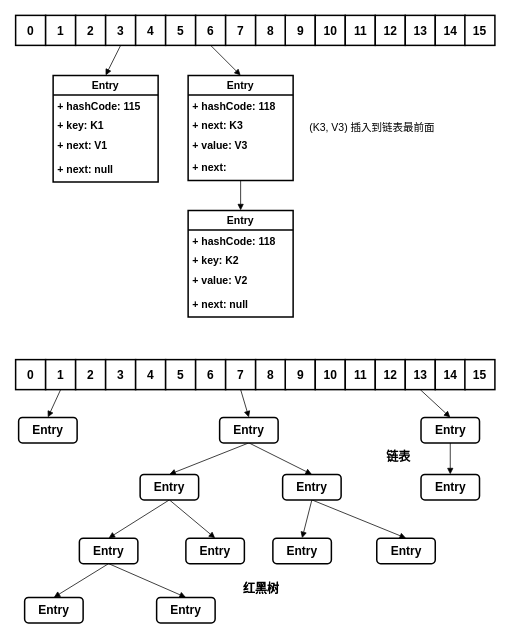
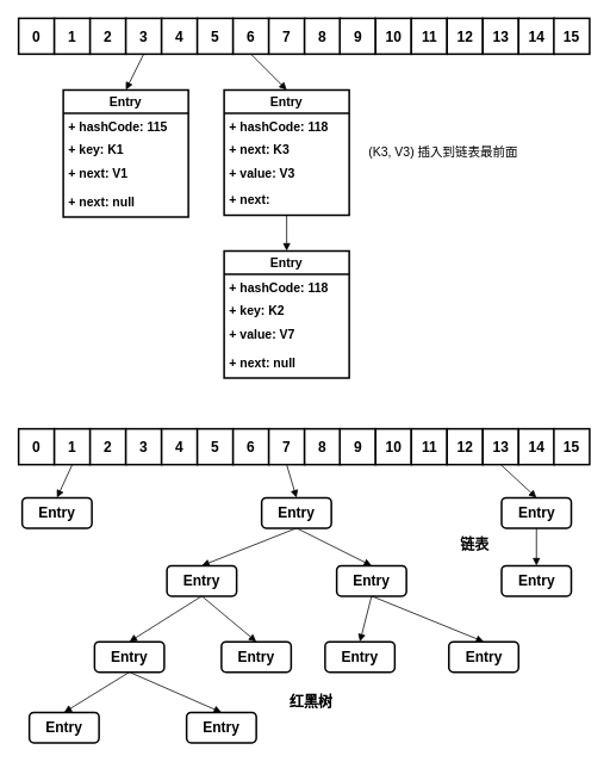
  <mxCell id="0" />
  <mxCell id="1" parent="0" />
  <mxCell id="2" value="0" style="whiteSpace=wrap;html=1;aspect=fixed;fontSize=16;fontStyle=1;strokeWidth=2;" parent="1" vertex="1"><mxGeometry x="20" y="20" width="40" height="40" as="geometry" /></mxCell>
  <mxCell id="3" value="1" style="whiteSpace=wrap;html=1;aspect=fixed;fontSize=16;fontStyle=1;strokeWidth=2;" parent="1" vertex="1"><mxGeometry x="60" y="20" width="40" height="40" as="geometry" /></mxCell>
  <mxCell id="4" value="2" style="whiteSpace=wrap;html=1;aspect=fixed;fontSize=16;fontStyle=1;strokeWidth=2;" parent="1" vertex="1"><mxGeometry x="100" y="20" width="40" height="40" as="geometry" /></mxCell>
  <mxCell id="5" style="edgeStyle=none;rounded=0;orthogonalLoop=1;jettySize=auto;html=1;exitX=0.5;exitY=1;exitDx=0;exitDy=0;entryX=0.5;entryY=0;entryDx=0;entryDy=0;endArrow=block;endFill=1;fontSize=16;" parent="1" source="6" target="20" edge="1"><mxGeometry relative="1" as="geometry" /></mxCell>
  <mxCell id="6" value="3" style="whiteSpace=wrap;html=1;aspect=fixed;fontSize=16;fontStyle=1;strokeWidth=2;" parent="1" vertex="1"><mxGeometry x="140" y="20" width="40" height="40" as="geometry" /></mxCell>
  <mxCell id="7" value="4" style="whiteSpace=wrap;html=1;aspect=fixed;fontSize=16;fontStyle=1;strokeWidth=2;" parent="1" vertex="1"><mxGeometry x="180" y="20" width="40" height="40" as="geometry" /></mxCell>
  <mxCell id="8" value="5" style="whiteSpace=wrap;html=1;aspect=fixed;fontSize=16;fontStyle=1;strokeWidth=2;" parent="1" vertex="1"><mxGeometry x="220" y="20" width="40" height="40" as="geometry" /></mxCell>
  <mxCell id="9" style="edgeStyle=none;rounded=0;orthogonalLoop=1;jettySize=auto;html=1;exitX=0.5;exitY=1;exitDx=0;exitDy=0;entryX=0.5;entryY=0;entryDx=0;entryDy=0;endArrow=block;endFill=1;fontSize=16;" parent="1" source="10" target="26" edge="1"><mxGeometry relative="1" as="geometry" /></mxCell>
  <mxCell id="10" value="6" style="whiteSpace=wrap;html=1;aspect=fixed;fontSize=16;fontStyle=1;strokeWidth=2;" parent="1" vertex="1"><mxGeometry x="260" y="20" width="40" height="40" as="geometry" /></mxCell>
  <mxCell id="11" value="7" style="whiteSpace=wrap;html=1;aspect=fixed;fontSize=16;fontStyle=1;strokeWidth=2;" parent="1" vertex="1"><mxGeometry x="300" y="20" width="40" height="40" as="geometry" /></mxCell>
  <mxCell id="12" value="8" style="whiteSpace=wrap;html=1;aspect=fixed;fontSize=16;fontStyle=1;strokeWidth=2;" parent="1" vertex="1"><mxGeometry x="340" y="20" width="40" height="40" as="geometry" /></mxCell>
  <mxCell id="13" value="9" style="whiteSpace=wrap;html=1;aspect=fixed;fontSize=16;fontStyle=1;strokeWidth=2;" parent="1" vertex="1"><mxGeometry x="379.52" y="20" width="40" height="40" as="geometry" /></mxCell>
  <mxCell id="14" value="10" style="whiteSpace=wrap;html=1;aspect=fixed;fontSize=16;fontStyle=1;strokeWidth=2;" parent="1" vertex="1"><mxGeometry x="419.52" y="20" width="40" height="40" as="geometry" /></mxCell>
  <mxCell id="15" value="11" style="whiteSpace=wrap;html=1;aspect=fixed;fontSize=16;fontStyle=1;strokeWidth=2;" parent="1" vertex="1"><mxGeometry x="459.52" y="20" width="40" height="40" as="geometry" /></mxCell>
  <mxCell id="16" value="12" style="whiteSpace=wrap;html=1;aspect=fixed;fontSize=16;fontStyle=1;strokeWidth=2;" parent="1" vertex="1"><mxGeometry x="499.52" y="20" width="40" height="40" as="geometry" /></mxCell>
  <mxCell id="17" value="13" style="whiteSpace=wrap;html=1;aspect=fixed;fontSize=16;fontStyle=1;strokeWidth=2;" parent="1" vertex="1"><mxGeometry x="539.52" y="20" width="40" height="40" as="geometry" /></mxCell>
  <mxCell id="18" value="14" style="whiteSpace=wrap;html=1;aspect=fixed;fontSize=16;fontStyle=1;strokeWidth=2;" parent="1" vertex="1"><mxGeometry x="579.52" y="20" width="40" height="40" as="geometry" /></mxCell>
  <mxCell id="19" value="15" style="whiteSpace=wrap;html=1;aspect=fixed;fontSize=16;fontStyle=1;strokeWidth=2;" parent="1" vertex="1"><mxGeometry x="619.04" y="20" width="40" height="40" as="geometry" /></mxCell>
  <mxCell id="20" value="Entry" style="swimlane;fontStyle=1;childLayout=stackLayout;horizontal=1;startSize=26;fillColor=none;horizontalStack=0;resizeParent=1;resizeParentMax=0;resizeLast=0;collapsible=1;marginBottom=0;fontSize=14;strokeWidth=2;" parent="1" vertex="1"><mxGeometry x="70" y="100" width="140" height="142" as="geometry" /></mxCell>
  <mxCell id="21" value="+ hashCode: 115" style="text;strokeColor=none;fillColor=none;align=left;verticalAlign=top;spacingLeft=4;spacingRight=4;overflow=hidden;rotatable=0;points=[[0,0.5],[1,0.5]];portConstraint=eastwest;fontStyle=1;fontSize=14;" parent="20" vertex="1"><mxGeometry y="26" width="140" height="26" as="geometry" /></mxCell>
  <mxCell id="22" value="+ key: K1" style="text;strokeColor=none;fillColor=none;align=left;verticalAlign=top;spacingLeft=4;spacingRight=4;overflow=hidden;rotatable=0;points=[[0,0.5],[1,0.5]];portConstraint=eastwest;fontStyle=1;fontSize=14;" parent="20" vertex="1"><mxGeometry y="52" width="140" height="26" as="geometry" /></mxCell>
  <mxCell id="23" value="+ next: V1" style="text;strokeColor=none;fillColor=none;align=left;verticalAlign=top;spacingLeft=4;spacingRight=4;overflow=hidden;rotatable=0;points=[[0,0.5],[1,0.5]];portConstraint=eastwest;fontStyle=1;fontSize=14;" parent="20" vertex="1"><mxGeometry y="78" width="140" height="32" as="geometry" /></mxCell>
  <mxCell id="24" value="+ next: null" style="text;strokeColor=none;fillColor=none;align=left;verticalAlign=top;spacingLeft=4;spacingRight=4;overflow=hidden;rotatable=0;points=[[0,0.5],[1,0.5]];portConstraint=eastwest;fontStyle=1;fontSize=14;" parent="20" vertex="1"><mxGeometry y="110" width="140" height="32" as="geometry" /></mxCell>
  <mxCell id="25" style="edgeStyle=none;rounded=0;orthogonalLoop=1;jettySize=auto;html=1;entryX=0.5;entryY=0;entryDx=0;entryDy=0;endArrow=block;endFill=1;fontSize=14;" parent="1" source="26" target="31" edge="1"><mxGeometry relative="1" as="geometry" /></mxCell>
  <mxCell id="26" value="Entry" style="swimlane;fontStyle=1;childLayout=stackLayout;horizontal=1;startSize=26;fillColor=none;horizontalStack=0;resizeParent=1;resizeParentMax=0;resizeLast=0;collapsible=1;marginBottom=0;fontSize=14;strokeWidth=2;" parent="1" vertex="1"><mxGeometry x="250" y="100" width="140" height="140" as="geometry" /></mxCell>
  <mxCell id="27" value="+ hashCode: 118" style="text;strokeColor=none;fillColor=none;align=left;verticalAlign=top;spacingLeft=4;spacingRight=4;overflow=hidden;rotatable=0;points=[[0,0.5],[1,0.5]];portConstraint=eastwest;fontStyle=1;fontSize=14;" parent="26" vertex="1"><mxGeometry y="26" width="140" height="26" as="geometry" /></mxCell>
  <mxCell id="28" value="+ next: K3" style="text;strokeColor=none;fillColor=none;align=left;verticalAlign=top;spacingLeft=4;spacingRight=4;overflow=hidden;rotatable=0;points=[[0,0.5],[1,0.5]];portConstraint=eastwest;fontStyle=1;fontSize=14;" parent="26" vertex="1"><mxGeometry y="52" width="140" height="26" as="geometry" /></mxCell>
  <mxCell id="29" value="+ value: V3" style="text;strokeColor=none;fillColor=none;align=left;verticalAlign=top;spacingLeft=4;spacingRight=4;overflow=hidden;rotatable=0;points=[[0,0.5],[1,0.5]];portConstraint=eastwest;fontStyle=1;fontSize=14;" parent="26" vertex="1"><mxGeometry y="78" width="140" height="62" as="geometry" /></mxCell>
  <mxCell id="30" value="+ next: " style="text;strokeColor=none;fillColor=none;align=left;verticalAlign=top;spacingLeft=4;spacingRight=4;overflow=hidden;rotatable=0;points=[[0,0.5],[1,0.5]];portConstraint=eastwest;fontStyle=1;fontSize=14;" parent="1" vertex="1"><mxGeometry x="250" y="208" width="140" height="32" as="geometry" /></mxCell>
  <mxCell id="31" value="Entry" style="swimlane;fontStyle=1;childLayout=stackLayout;horizontal=1;startSize=26;fillColor=none;horizontalStack=0;resizeParent=1;resizeParentMax=0;resizeLast=0;collapsible=1;marginBottom=0;fontSize=14;strokeWidth=2;" parent="1" vertex="1"><mxGeometry x="250" y="280" width="140" height="142" as="geometry" /></mxCell>
  <mxCell id="32" value="+ hashCode: 118" style="text;strokeColor=none;fillColor=none;align=left;verticalAlign=top;spacingLeft=4;spacingRight=4;overflow=hidden;rotatable=0;points=[[0,0.5],[1,0.5]];portConstraint=eastwest;fontStyle=1;fontSize=14;" parent="31" vertex="1"><mxGeometry y="26" width="140" height="26" as="geometry" /></mxCell>
  <mxCell id="33" value="+ key: K2" style="text;strokeColor=none;fillColor=none;align=left;verticalAlign=top;spacingLeft=4;spacingRight=4;overflow=hidden;rotatable=0;points=[[0,0.5],[1,0.5]];portConstraint=eastwest;fontStyle=1;fontSize=14;" parent="31" vertex="1"><mxGeometry y="52" width="140" height="26" as="geometry" /></mxCell>
- <mxCell id="34" value="+ value: V2" style="text;strokeColor=none;fillColor=none;align=left;verticalAlign=top;spacingLeft=4;spacingRight=4;overflow=hidden;rotatable=0;points=[[0,0.5],[1,0.5]];portConstraint=eastwest;fontStyle=1;fontSize=14;" parent="31" vertex="1"><mxGeometry y="78" width="140" height="32" as="geometry" /></mxCell>
+ <mxCell id="34" value="+ value: V7" style="text;strokeColor=none;fillColor=none;align=left;verticalAlign=top;spacingLeft=4;spacingRight=4;overflow=hidden;rotatable=0;points=[[0,0.5],[1,0.5]];portConstraint=eastwest;fontStyle=1;fontSize=14;" parent="31" vertex="1"><mxGeometry y="78" width="140" height="32" as="geometry" /></mxCell>
  <mxCell id="35" value="+ next: null" style="text;strokeColor=none;fillColor=none;align=left;verticalAlign=top;spacingLeft=4;spacingRight=4;overflow=hidden;rotatable=0;points=[[0,0.5],[1,0.5]];portConstraint=eastwest;fontStyle=1;fontSize=14;" parent="31" vertex="1"><mxGeometry y="110" width="140" height="32" as="geometry" /></mxCell>
  <mxCell id="36" value="(K3, V3) 插入到链表最前面" style="text;html=1;align=center;verticalAlign=middle;resizable=0;points=[];autosize=1;fontSize=14;" parent="1" vertex="1"><mxGeometry x="405" y="160" width="180" height="20" as="geometry" /></mxCell>
  <mxCell id="37" value="0" style="whiteSpace=wrap;html=1;aspect=fixed;fontSize=16;fontStyle=1;strokeWidth=2;" vertex="1" parent="1"><mxGeometry x="20" y="479" width="40" height="40" as="geometry" /></mxCell>
  <mxCell id="38" style="edgeStyle=none;rounded=0;orthogonalLoop=1;jettySize=auto;html=1;exitX=0.5;exitY=1;exitDx=0;exitDy=0;entryX=0.5;entryY=0;entryDx=0;entryDy=0;endArrow=block;endFill=1;fontSize=16;" edge="1" parent="1" source="39" target="56"><mxGeometry relative="1" as="geometry" /></mxCell>
  <mxCell id="39" value="1" style="whiteSpace=wrap;html=1;aspect=fixed;fontSize=16;fontStyle=1;strokeWidth=2;" vertex="1" parent="1"><mxGeometry x="60" y="479" width="40" height="40" as="geometry" /></mxCell>
  <mxCell id="40" value="2" style="whiteSpace=wrap;html=1;aspect=fixed;fontSize=16;fontStyle=1;strokeWidth=2;" vertex="1" parent="1"><mxGeometry x="100" y="479" width="40" height="40" as="geometry" /></mxCell>
  <mxCell id="41" value="3" style="whiteSpace=wrap;html=1;aspect=fixed;fontSize=16;fontStyle=1;strokeWidth=2;" vertex="1" parent="1"><mxGeometry x="140" y="479" width="40" height="40" as="geometry" /></mxCell>
  <mxCell id="42" value="4" style="whiteSpace=wrap;html=1;aspect=fixed;fontSize=16;fontStyle=1;strokeWidth=2;" vertex="1" parent="1"><mxGeometry x="180" y="479" width="40" height="40" as="geometry" /></mxCell>
  <mxCell id="43" value="5" style="whiteSpace=wrap;html=1;aspect=fixed;fontSize=16;fontStyle=1;strokeWidth=2;" vertex="1" parent="1"><mxGeometry x="220" y="479" width="40" height="40" as="geometry" /></mxCell>
  <mxCell id="44" value="6" style="whiteSpace=wrap;html=1;aspect=fixed;fontSize=16;fontStyle=1;strokeWidth=2;" vertex="1" parent="1"><mxGeometry x="260" y="479" width="40" height="40" as="geometry" /></mxCell>
  <mxCell id="45" style="edgeStyle=none;rounded=0;orthogonalLoop=1;jettySize=auto;html=1;exitX=0.5;exitY=1;exitDx=0;exitDy=0;entryX=0.5;entryY=0;entryDx=0;entryDy=0;endArrow=block;endFill=1;fontSize=16;" edge="1" parent="1" source="46" target="62"><mxGeometry relative="1" as="geometry" /></mxCell>
  <mxCell id="46" value="7" style="whiteSpace=wrap;html=1;aspect=fixed;fontSize=16;fontStyle=1;strokeWidth=2;" vertex="1" parent="1"><mxGeometry x="300" y="479" width="40" height="40" as="geometry" /></mxCell>
  <mxCell id="47" value="8" style="whiteSpace=wrap;html=1;aspect=fixed;fontSize=16;fontStyle=1;strokeWidth=2;" vertex="1" parent="1"><mxGeometry x="340" y="479" width="40" height="40" as="geometry" /></mxCell>
  <mxCell id="48" value="9" style="whiteSpace=wrap;html=1;aspect=fixed;fontSize=16;fontStyle=1;strokeWidth=2;" vertex="1" parent="1"><mxGeometry x="379.52" y="479" width="40" height="40" as="geometry" /></mxCell>
  <mxCell id="49" value="10" style="whiteSpace=wrap;html=1;aspect=fixed;fontSize=16;fontStyle=1;strokeWidth=2;" vertex="1" parent="1"><mxGeometry x="419.52" y="479" width="40" height="40" as="geometry" /></mxCell>
  <mxCell id="50" value="11" style="whiteSpace=wrap;html=1;aspect=fixed;fontSize=16;fontStyle=1;strokeWidth=2;" vertex="1" parent="1"><mxGeometry x="459.52" y="479" width="40" height="40" as="geometry" /></mxCell>
  <mxCell id="51" value="12" style="whiteSpace=wrap;html=1;aspect=fixed;fontSize=16;fontStyle=1;strokeWidth=2;" vertex="1" parent="1"><mxGeometry x="499.52" y="479" width="40" height="40" as="geometry" /></mxCell>
  <mxCell id="52" style="edgeStyle=none;rounded=0;orthogonalLoop=1;jettySize=auto;html=1;exitX=0.5;exitY=1;exitDx=0;exitDy=0;entryX=0.5;entryY=0;entryDx=0;entryDy=0;endArrow=block;endFill=1;fontSize=16;" edge="1" parent="1" source="53" target="58"><mxGeometry relative="1" as="geometry" /></mxCell>
  <mxCell id="53" value="13" style="whiteSpace=wrap;html=1;aspect=fixed;fontSize=16;fontStyle=1;strokeWidth=2;" vertex="1" parent="1"><mxGeometry x="539.52" y="479" width="40" height="40" as="geometry" /></mxCell>
  <mxCell id="54" value="14" style="whiteSpace=wrap;html=1;aspect=fixed;fontSize=16;fontStyle=1;strokeWidth=2;" vertex="1" parent="1"><mxGeometry x="579.52" y="479" width="40" height="40" as="geometry" /></mxCell>
  <mxCell id="55" value="15" style="whiteSpace=wrap;html=1;aspect=fixed;fontSize=16;fontStyle=1;strokeWidth=2;" vertex="1" parent="1"><mxGeometry x="619.04" y="479" width="40" height="40" as="geometry" /></mxCell>
  <mxCell id="56" value="Entry" style="rounded=1;whiteSpace=wrap;html=1;strokeWidth=2;fontSize=16;fontStyle=1" vertex="1" parent="1"><mxGeometry x="24" y="556" width="78" height="34" as="geometry" /></mxCell>
  <mxCell id="57" style="edgeStyle=none;rounded=0;orthogonalLoop=1;jettySize=auto;html=1;exitX=0.5;exitY=1;exitDx=0;exitDy=0;entryX=0.5;entryY=0;entryDx=0;entryDy=0;endArrow=block;endFill=1;fontSize=16;" edge="1" parent="1" source="58" target="59"><mxGeometry relative="1" as="geometry" /></mxCell>
  <mxCell id="58" value="Entry" style="rounded=1;whiteSpace=wrap;html=1;strokeWidth=2;fontSize=16;fontStyle=1" vertex="1" parent="1"><mxGeometry x="560.52" y="556" width="78" height="34" as="geometry" /></mxCell>
  <mxCell id="59" value="Entry" style="rounded=1;whiteSpace=wrap;html=1;strokeWidth=2;fontSize=16;fontStyle=1" vertex="1" parent="1"><mxGeometry x="560.52" y="632" width="78" height="34" as="geometry" /></mxCell>
  <mxCell id="60" style="edgeStyle=none;rounded=0;orthogonalLoop=1;jettySize=auto;html=1;exitX=0.5;exitY=1;exitDx=0;exitDy=0;entryX=0.5;entryY=0;entryDx=0;entryDy=0;endArrow=block;endFill=1;fontSize=16;" edge="1" parent="1" source="62" target="68"><mxGeometry relative="1" as="geometry" /></mxCell>
  <mxCell id="61" style="edgeStyle=none;rounded=0;orthogonalLoop=1;jettySize=auto;html=1;exitX=0.5;exitY=1;exitDx=0;exitDy=0;entryX=0.5;entryY=0;entryDx=0;entryDy=0;endArrow=block;endFill=1;fontSize=16;" edge="1" parent="1" source="62" target="65"><mxGeometry relative="1" as="geometry" /></mxCell>
  <mxCell id="62" value="Entry" style="rounded=1;whiteSpace=wrap;html=1;strokeWidth=2;fontSize=16;fontStyle=1" vertex="1" parent="1"><mxGeometry x="292" y="556" width="78" height="34" as="geometry" /></mxCell>
  <mxCell id="63" style="edgeStyle=none;rounded=0;orthogonalLoop=1;jettySize=auto;html=1;exitX=0.5;exitY=1;exitDx=0;exitDy=0;entryX=0.5;entryY=0;entryDx=0;entryDy=0;endArrow=block;endFill=1;fontSize=16;" edge="1" parent="1" source="65" target="71"><mxGeometry relative="1" as="geometry" /></mxCell>
  <mxCell id="64" style="edgeStyle=none;rounded=0;orthogonalLoop=1;jettySize=auto;html=1;exitX=0.5;exitY=1;exitDx=0;exitDy=0;entryX=0.5;entryY=0;entryDx=0;entryDy=0;endArrow=block;endFill=1;fontSize=16;" edge="1" parent="1" source="65" target="72"><mxGeometry relative="1" as="geometry" /></mxCell>
  <mxCell id="65" value="Entry" style="rounded=1;whiteSpace=wrap;html=1;strokeWidth=2;fontSize=16;fontStyle=1" vertex="1" parent="1"><mxGeometry x="186" y="632" width="78" height="34" as="geometry" /></mxCell>
  <mxCell id="66" style="edgeStyle=none;rounded=0;orthogonalLoop=1;jettySize=auto;html=1;exitX=0.5;exitY=1;exitDx=0;exitDy=0;entryX=0.5;entryY=0;entryDx=0;entryDy=0;endArrow=block;endFill=1;fontSize=16;" edge="1" parent="1" source="68" target="73"><mxGeometry relative="1" as="geometry" /></mxCell>
  <mxCell id="67" style="edgeStyle=none;rounded=0;orthogonalLoop=1;jettySize=auto;html=1;exitX=0.5;exitY=1;exitDx=0;exitDy=0;entryX=0.5;entryY=0;entryDx=0;entryDy=0;endArrow=block;endFill=1;fontSize=16;" edge="1" parent="1" source="68" target="74"><mxGeometry relative="1" as="geometry" /></mxCell>
  <mxCell id="68" value="Entry" style="rounded=1;whiteSpace=wrap;html=1;strokeWidth=2;fontSize=16;fontStyle=1" vertex="1" parent="1"><mxGeometry x="376" y="632" width="78" height="34" as="geometry" /></mxCell>
  <mxCell id="69" style="edgeStyle=none;rounded=0;orthogonalLoop=1;jettySize=auto;html=1;exitX=0.5;exitY=1;exitDx=0;exitDy=0;entryX=0.5;entryY=0;entryDx=0;entryDy=0;endArrow=block;endFill=1;fontSize=16;" edge="1" parent="1" source="71" target="76"><mxGeometry relative="1" as="geometry" /></mxCell>
  <mxCell id="70" style="edgeStyle=none;rounded=0;orthogonalLoop=1;jettySize=auto;html=1;exitX=0.5;exitY=1;exitDx=0;exitDy=0;entryX=0.5;entryY=0;entryDx=0;entryDy=0;endArrow=block;endFill=1;fontSize=16;" edge="1" parent="1" source="71" target="75"><mxGeometry relative="1" as="geometry" /></mxCell>
  <mxCell id="71" value="Entry" style="rounded=1;whiteSpace=wrap;html=1;strokeWidth=2;fontSize=16;fontStyle=1" vertex="1" parent="1"><mxGeometry x="105" y="717" width="78" height="34" as="geometry" /></mxCell>
  <mxCell id="72" value="Entry" style="rounded=1;whiteSpace=wrap;html=1;strokeWidth=2;fontSize=16;fontStyle=1" vertex="1" parent="1"><mxGeometry x="247" y="717" width="78" height="34" as="geometry" /></mxCell>
  <mxCell id="73" value="Entry" style="rounded=1;whiteSpace=wrap;html=1;strokeWidth=2;fontSize=16;fontStyle=1" vertex="1" parent="1"><mxGeometry x="363" y="717" width="78" height="34" as="geometry" /></mxCell>
  <mxCell id="74" value="Entry" style="rounded=1;whiteSpace=wrap;html=1;strokeWidth=2;fontSize=16;fontStyle=1" vertex="1" parent="1"><mxGeometry x="501.52" y="717" width="78" height="34" as="geometry" /></mxCell>
  <mxCell id="75" value="Entry" style="rounded=1;whiteSpace=wrap;html=1;strokeWidth=2;fontSize=16;fontStyle=1" vertex="1" parent="1"><mxGeometry x="208" y="796" width="78" height="34" as="geometry" /></mxCell>
  <mxCell id="76" value="Entry" style="rounded=1;whiteSpace=wrap;html=1;strokeWidth=2;fontSize=16;fontStyle=1" vertex="1" parent="1"><mxGeometry x="32" y="796" width="78" height="34" as="geometry" /></mxCell>
  <mxCell id="77" value="红黑树" style="text;html=1;align=center;verticalAlign=middle;resizable=0;points=[];autosize=1;fontSize=16;" vertex="1" parent="1"><mxGeometry x="318" y="773" width="58" height="23" as="geometry" /></mxCell>
  <mxCell id="78" value="链表" style="text;html=1;align=center;verticalAlign=middle;resizable=0;points=[];autosize=1;fontSize=16;fontStyle=1" vertex="1" parent="1"><mxGeometry x="509" y="596" width="42" height="23" as="geometry" /></mxCell>
  <mxCell id="79" value="红黑树" style="text;html=1;align=center;verticalAlign=middle;resizable=0;points=[];autosize=1;fontSize=16;fontStyle=1" vertex="1" parent="1"><mxGeometry x="318" y="773" width="58" height="23" as="geometry" /></mxCell>
